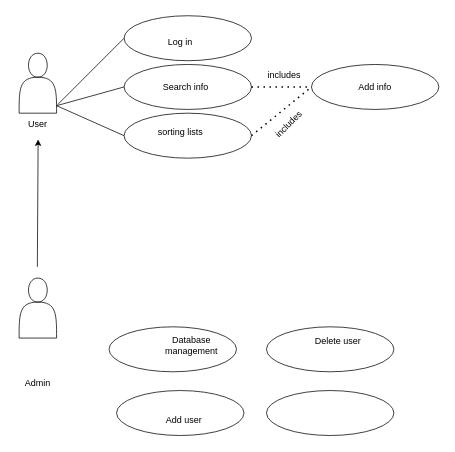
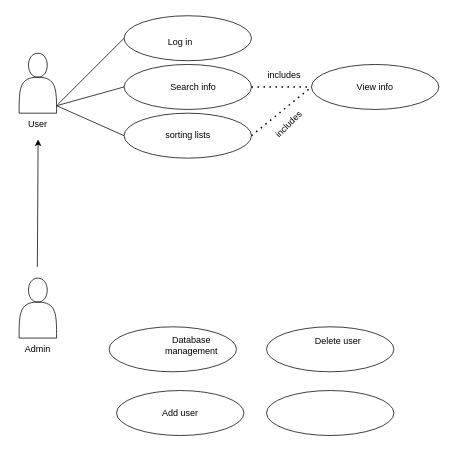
  <mxCell id="0" />
  <mxCell id="1" parent="0" />
  <mxCell id="2" value="" style="shape=actor;whiteSpace=wrap;html=1;" vertex="1" parent="1"><mxGeometry x="25" y="70" width="50" height="80" as="geometry" /></mxCell>
  <mxCell id="3" value="" style="shape=actor;whiteSpace=wrap;html=1;" vertex="1" parent="1"><mxGeometry x="25" y="370" width="50" height="80" as="geometry" /></mxCell>
  <mxCell id="4" value="User" style="text;html=1;align=center;verticalAlign=middle;whiteSpace=wrap;rounded=0;" vertex="1" parent="1"><mxGeometry x="20" y="150" width="60" height="30" as="geometry" /></mxCell>
- <mxCell id="5" value="Admin" style="text;html=1;align=center;verticalAlign=middle;whiteSpace=wrap;rounded=0;" vertex="1" parent="1"><mxGeometry x="20" y="495" width="60" height="30" as="geometry" /></mxCell>
+ <mxCell id="5" value="Admin" style="text;html=1;align=center;verticalAlign=middle;whiteSpace=wrap;rounded=0;" vertex="1" parent="1"><mxGeometry x="20" y="450" width="60" height="30" as="geometry" /></mxCell>
  <mxCell id="6" value="" style="ellipse;whiteSpace=wrap;html=1;" vertex="1" parent="1"><mxGeometry x="165" y="20" width="170" height="60" as="geometry" /></mxCell>
  <mxCell id="7" value="Log in" style="text;html=1;align=center;verticalAlign=middle;whiteSpace=wrap;rounded=0;" vertex="1" parent="1"><mxGeometry x="210" y="40" width="60" height="30" as="geometry" /></mxCell>
  <mxCell id="8" value="" style="ellipse;whiteSpace=wrap;html=1;" vertex="1" parent="1"><mxGeometry x="165" y="85" width="170" height="60" as="geometry" /></mxCell>
- <mxCell id="9" value="Search info" style="text;html=1;align=center;verticalAlign=middle;whiteSpace=wrap;rounded=0;" vertex="1" parent="1"><mxGeometry x="215" y="100" width="65" height="30" as="geometry" /></mxCell>
+ <mxCell id="9" value="Search info" style="text;html=1;align=center;verticalAlign=middle;whiteSpace=wrap;rounded=0;" vertex="1" parent="1"><mxGeometry x="225" y="100" width="65" height="30" as="geometry" /></mxCell>
  <mxCell id="10" value="" style="ellipse;whiteSpace=wrap;html=1;" vertex="1" parent="1"><mxGeometry x="415" y="85" width="170" height="60" as="geometry" /></mxCell>
- <mxCell id="11" value="Add info" style="text;html=1;align=center;verticalAlign=middle;whiteSpace=wrap;rounded=0;" vertex="1" parent="1"><mxGeometry x="470" y="100" width="60" height="30" as="geometry" /></mxCell>
+ <mxCell id="11" value="View info" style="text;html=1;align=center;verticalAlign=middle;whiteSpace=wrap;rounded=0;" vertex="1" parent="1"><mxGeometry x="470" y="100" width="60" height="30" as="geometry" /></mxCell>
  <mxCell id="12" value="" style="endArrow=none;dashed=1;html=1;dashPattern=1 3;strokeWidth=2;rounded=0;entryX=0;entryY=0.5;entryDx=0;entryDy=0;exitX=1;exitY=0.5;exitDx=0;exitDy=0;" edge="1" parent="1" source="8" target="10"><mxGeometry width="50" height="50" relative="1" as="geometry"><mxPoint x="335" y="50" as="sourcePoint" /><mxPoint x="385" as="targetPoint" y="0" /></mxGeometry></mxCell>
  <mxCell id="13" value="includes" style="text;html=1;align=center;verticalAlign=middle;whiteSpace=wrap;rounded=0;rotation=0;" vertex="1" parent="1"><mxGeometry x="349" y="85" width="60" height="30" as="geometry" /></mxCell>
  <mxCell id="14" value="" style="endArrow=none;html=1;rounded=0;entryX=0;entryY=0.5;entryDx=0;entryDy=0;" edge="1" parent="1" target="8"><mxGeometry width="50" height="50" relative="1" as="geometry"><mxPoint x="75" y="140" as="sourcePoint" /><mxPoint x="165" y="130" as="targetPoint" /></mxGeometry></mxCell>
  <mxCell id="15" value="" style="endArrow=none;html=1;rounded=0;exitX=1.026;exitY=0.859;exitDx=0;exitDy=0;exitPerimeter=0;" edge="1" parent="1" source="2"><mxGeometry width="50" height="50" relative="1" as="geometry"><mxPoint x="115" y="100" as="sourcePoint" /><mxPoint x="165" y="50" as="targetPoint" /></mxGeometry></mxCell>
  <mxCell id="16" value="" style="ellipse;whiteSpace=wrap;html=1;" vertex="1" parent="1"><mxGeometry x="165" y="150" width="170" height="60" as="geometry" /></mxCell>
- <mxCell id="17" value="sorting lists" style="text;html=1;align=center;verticalAlign=middle;whiteSpace=wrap;rounded=0;" vertex="1" parent="1"><mxGeometry x="207.5" y="160" width="65" height="30" as="geometry" /></mxCell>
+ <mxCell id="17" value="sorting lists" style="text;html=1;align=center;verticalAlign=middle;whiteSpace=wrap;rounded=0;" vertex="1" parent="1"><mxGeometry x="217.5" y="165" width="65" height="30" as="geometry" /></mxCell>
  <mxCell id="18" value="" style="endArrow=none;dashed=1;html=1;dashPattern=1 3;strokeWidth=2;rounded=0;entryX=0;entryY=0.5;entryDx=0;entryDy=0;" edge="1" parent="1" target="10"><mxGeometry width="50" height="50" relative="1" as="geometry"><mxPoint x="335" y="180" as="sourcePoint" /><mxPoint x="385" y="140" as="targetPoint" /></mxGeometry></mxCell>
  <mxCell id="19" value="includes" style="text;html=1;align=center;verticalAlign=middle;whiteSpace=wrap;rounded=0;rotation=-45;" vertex="1" parent="1"><mxGeometry x="355" y="150" width="60" height="30" as="geometry" /></mxCell>
  <mxCell id="20" value="" style="endArrow=none;html=1;rounded=0;" edge="1" parent="1"><mxGeometry width="50" height="50" relative="1" as="geometry"><mxPoint x="75" y="140" as="sourcePoint" /><mxPoint x="165" y="180" as="targetPoint" /></mxGeometry></mxCell>
  <mxCell id="21" value="" style="ellipse;whiteSpace=wrap;html=1;" vertex="1" parent="1"><mxGeometry x="145" y="435" width="170" height="60" as="geometry" /></mxCell>
  <mxCell id="22" value="Database management" style="text;html=1;align=center;verticalAlign=middle;whiteSpace=wrap;rounded=0;" vertex="1" parent="1"><mxGeometry x="205" y="445" width="100" height="30" as="geometry" /></mxCell>
  <mxCell id="23" value="" style="ellipse;whiteSpace=wrap;html=1;" vertex="1" parent="1"><mxGeometry x="155" y="520" width="170" height="60" as="geometry" /></mxCell>
- <mxCell id="24" value="Add user" style="text;html=1;align=center;verticalAlign=middle;whiteSpace=wrap;rounded=0;" vertex="1" parent="1"><mxGeometry x="215" y="545" width="60" height="30" as="geometry" /></mxCell>
+ <mxCell id="24" value="Add user" style="text;html=1;align=center;verticalAlign=middle;whiteSpace=wrap;rounded=0;" vertex="1" parent="1"><mxGeometry x="210" y="535" width="60" height="30" as="geometry" /></mxCell>
  <mxCell id="25" value="" style="ellipse;whiteSpace=wrap;html=1;" vertex="1" parent="1"><mxGeometry x="355" y="435" width="170" height="60" as="geometry" /></mxCell>
  <mxCell id="26" value="Delete user" style="text;html=1;align=center;verticalAlign=middle;whiteSpace=wrap;rounded=0;" vertex="1" parent="1"><mxGeometry x="417.5" y="440" width="65" height="30" as="geometry" /></mxCell>
  <mxCell id="27" value="" style="ellipse;whiteSpace=wrap;html=1;" vertex="1" parent="1"><mxGeometry x="355" y="520" width="170" height="60" as="geometry" /></mxCell>
  <mxCell id="28" value="" style="endArrow=classic;html=1;rounded=0;entryX=0.434;entryY=1.333;entryDx=0;entryDy=0;entryPerimeter=0;" edge="1" parent="1"><mxGeometry width="50" height="50" relative="1" as="geometry"><mxPoint x="49.33" y="355" as="sourcePoint" /><mxPoint x="50.37" y="184.99" as="targetPoint" /></mxGeometry></mxCell>
